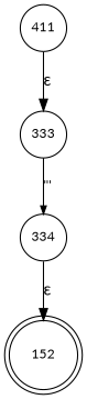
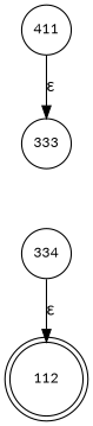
  digraph {
    fontname=Lato
    rankdir=TB
    node [fixedsize=true fontname=Lato fontsize=11 shape=circle peripheries=1]
    edge [fontname=Lato]
-   n1 [label=152 shape=doublecircle width=.6 peripheries=""]
+   n1 [label=112 shape=doublecircle width=.6 peripheries=""]
    n2 [label=333 width=.55]
    n3 [label=334 width=.55]
    n4 [label=411 width=.55]
-   n2 -> n3 [arrowhead=normal arrowsize=.7 fontsize=11 label="'''"]
    n3 -> n1 [label="&epsilon;"]
    n4 -> n2 [label="&epsilon;"]
  }
